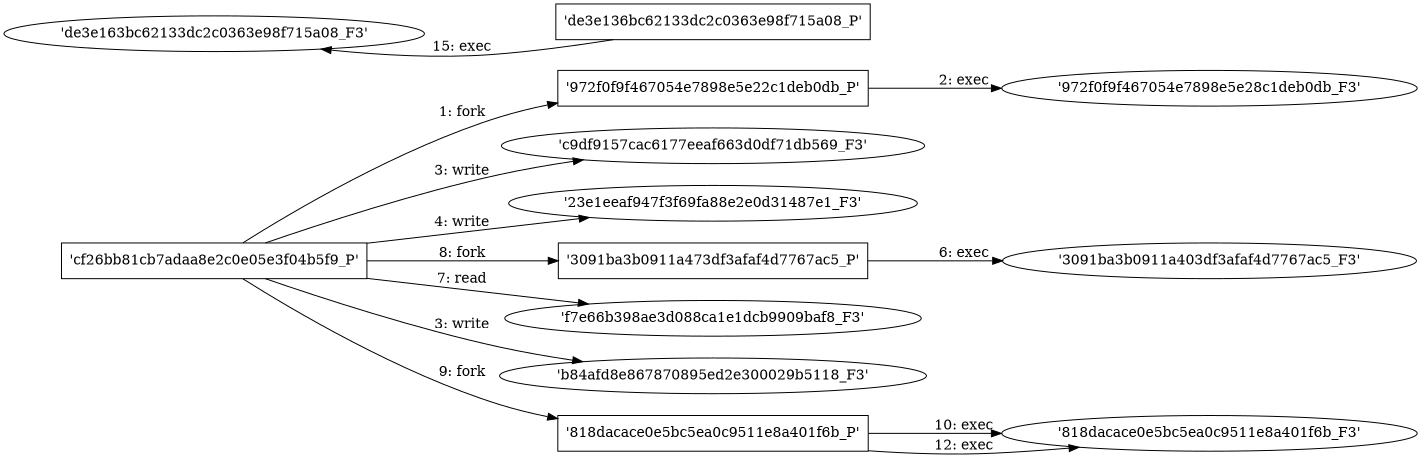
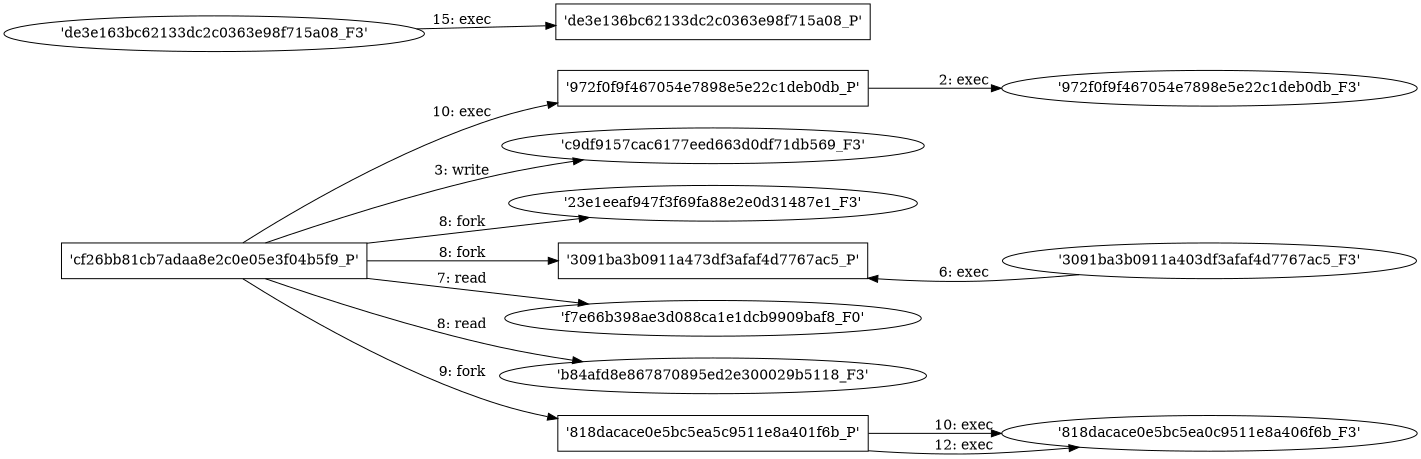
  digraph {
    engine=neato
    fixedsize=false
    fontsize=10
    nodesep=0.3
    rankdir=LR
    ranksep=0
    splines=true
    node [node_type=Process shape=ellipse]
    "'cf26bb81cb7adaa8e2c0e05e3f04b5f9_P'" [shape=box]
    "'972f0f9f467054e7898e5e22c1deb0db_P'" [shape=box]
-   "'c9df9157cac6177eed663d0df71db569_F3'" [node_type=file label="'c9df9157cac6177eeaf663d0df71db569_F3'"]
+   "'c9df9157cac6177eed663d0df71db569_F3'" [node_type=file]
    "'23e1eeaf947f3f69fa88e2e0d31487e1_F3'" [node_type=file]
    "'3091ba3b0911a473df3afaf4d7767ac5_P'" [shape=box]
-   "'f7e66b398ae3d088ca1e1dcb9909baf8_F3'" [node_type=file]
+   "'f7e66b398ae3d088ca1e1dcb9909baf8_F3'" [node_type=file label="'f7e66b398ae3d088ca1e1dcb9909baf8_F0'"]
    "'b84afd8e867870895ed2e300029b5118_F3'" [node_type=file]
-   "'818dacace0e5bc5ea0c9511e8a401f6b_P'" [shape=box]
-   "'972f0f9f467054e7898e5e22c1deb0db_F3'" [node_type=File label="'972f0f9f467054e7898e5e28c1deb0db_F3'"]
+   "'818dacace0e5bc5ea0c9511e8a401f6b_P'" [shape=box label="'818dacace0e5bc5ea5c9511e8a401f6b_P'"]
+   "'972f0f9f467054e7898e5e22c1deb0db_F3'" [node_type=File]
    n10 [label="'3091ba3b0911a403df3afaf4d7767ac5_F3'" node_type=File]
-   "'818dacace0e5bc5ea0c9511e8a401f6b_F3'" [node_type=File]
+   "'818dacace0e5bc5ea0c9511e8a401f6b_F3'" [node_type=File label="'818dacace0e5bc5ea0c9511e8a406f6b_F3'"]
    n12 [label="'de3e163bc62133dc2c0363e98f715a08_F3'" node_type=File]
    n13 [label="'de3e136bc62133dc2c0363e98f715a08_P'" shape=box]
-   "'cf26bb81cb7adaa8e2c0e05e3f04b5f9_P'" -> "'972f0f9f467054e7898e5e22c1deb0db_P'" [label="1: fork"]
+   "'cf26bb81cb7adaa8e2c0e05e3f04b5f9_P'" -> "'972f0f9f467054e7898e5e22c1deb0db_P'" [label="10: exec"]
    "'cf26bb81cb7adaa8e2c0e05e3f04b5f9_P'" -> "'c9df9157cac6177eed663d0df71db569_F3'" [label="3: write"]
-   "'cf26bb81cb7adaa8e2c0e05e3f04b5f9_P'" -> "'23e1eeaf947f3f69fa88e2e0d31487e1_F3'" [label="4: write"]
+   "'cf26bb81cb7adaa8e2c0e05e3f04b5f9_P'" -> "'23e1eeaf947f3f69fa88e2e0d31487e1_F3'" [label="8: fork"]
    "'cf26bb81cb7adaa8e2c0e05e3f04b5f9_P'" -> "'3091ba3b0911a473df3afaf4d7767ac5_P'" [label="8: fork"]
    "'cf26bb81cb7adaa8e2c0e05e3f04b5f9_P'" -> "'f7e66b398ae3d088ca1e1dcb9909baf8_F3'" [label="7: read"]
-   "'cf26bb81cb7adaa8e2c0e05e3f04b5f9_P'" -> "'b84afd8e867870895ed2e300029b5118_F3'" [label="3: write"]
+   "'cf26bb81cb7adaa8e2c0e05e3f04b5f9_P'" -> "'b84afd8e867870895ed2e300029b5118_F3'" [label="8: read"]
    "'cf26bb81cb7adaa8e2c0e05e3f04b5f9_P'" -> "'818dacace0e5bc5ea0c9511e8a401f6b_P'" [label="9: fork"]
    "'972f0f9f467054e7898e5e22c1deb0db_P'" -> "'972f0f9f467054e7898e5e22c1deb0db_F3'" [label="2: exec"]
-   "'3091ba3b0911a473df3afaf4d7767ac5_P'" -> n10 [label="6: exec"]
+   n10 -> "'3091ba3b0911a473df3afaf4d7767ac5_P'" [label="6: exec"]
    "'818dacace0e5bc5ea0c9511e8a401f6b_P'" -> "'818dacace0e5bc5ea0c9511e8a401f6b_F3'" [label="10: exec"]
    "'818dacace0e5bc5ea0c9511e8a401f6b_P'" -> "'818dacace0e5bc5ea0c9511e8a401f6b_F3'" [label="12: exec"]
-   n13 -> n12 [label="15: exec"]
+   n12 -> n13 [label="15: exec"]
  }
